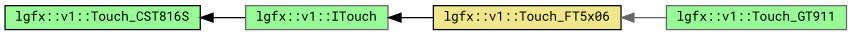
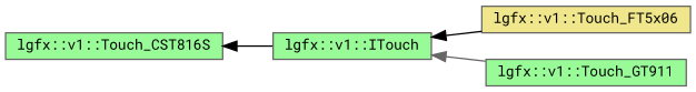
  digraph {
    fontname="Roboto Mono"
    rankdir=LR
    node [color=gray40 fillcolor=palegreen fontname="Roboto Mono" fontsize=10 shape=record style=filled]
    edge [color=black dir=back fontname="Roboto Mono" fontsize=10 labelfontname=Helvetica labelfontsize=10 style=solid]
    n1 [fontcolor=black height=0.2 label="lgfx::v1::ITouch" width=0.4]
-   n2 [color=black fillcolor=khaki height=0.2 label="lgfx::v1::Touch_FT5x06" width=0.4]
+   n2 [fillcolor=khaki height=0.2 label="lgfx::v1::Touch_FT5x06" width=0.4]
    n3 [height=0.2 label="lgfx::v1::Touch_GT911" width=0.4]
-   n4 [color=black height=0.2 label="lgfx::v1::Touch_CST816S" width=0.4]
+   n4 [height=0.2 label="lgfx::v1::Touch_CST816S" width=0.4]
    n1 -> n2
-   n2 -> n3 [color=gray40]
+   n1 -> n3 [color=gray40]
    n4 -> n1
  }
